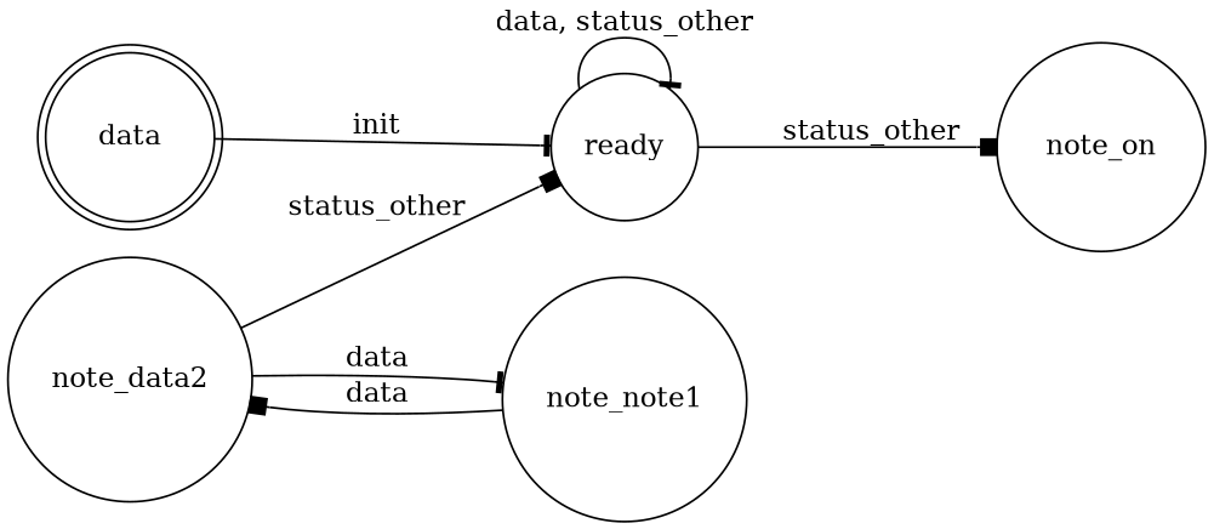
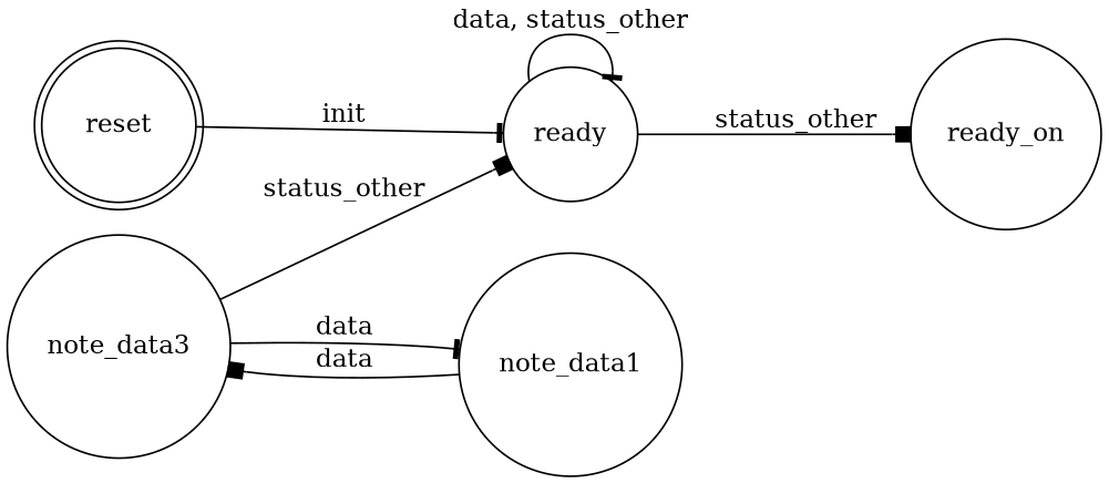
  digraph {
    rankdir=LR
    node [shape=circle]
    edge [arrowhead=tee]
-   reset [shape=doublecircle label=data]
+   reset [shape=doublecircle]
    ready
-   note_on
-   note_data1 [label=note_note1]
-   note_data2
+   note_on [label=ready_on]
+   note_data1
+   note_data2 [label=note_data3]
    reset -> ready [label=init]
    ready -> ready [label="data, status_other"]
    ready -> note_on [arrowhead=box label=status_other]
    note_data1 -> note_data2 [arrowhead=box label=data]
    note_data2 -> ready [arrowhead=box label=status_other]
    note_data2 -> note_data1 [label=data]
  }
